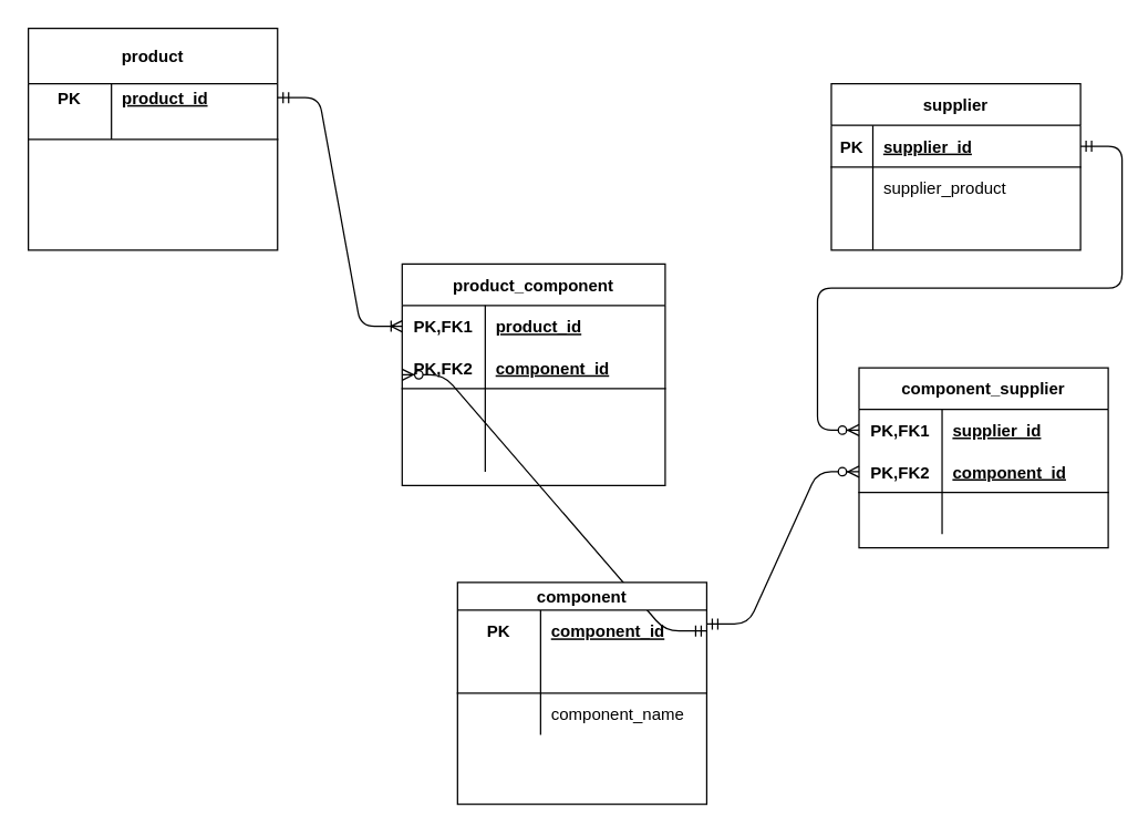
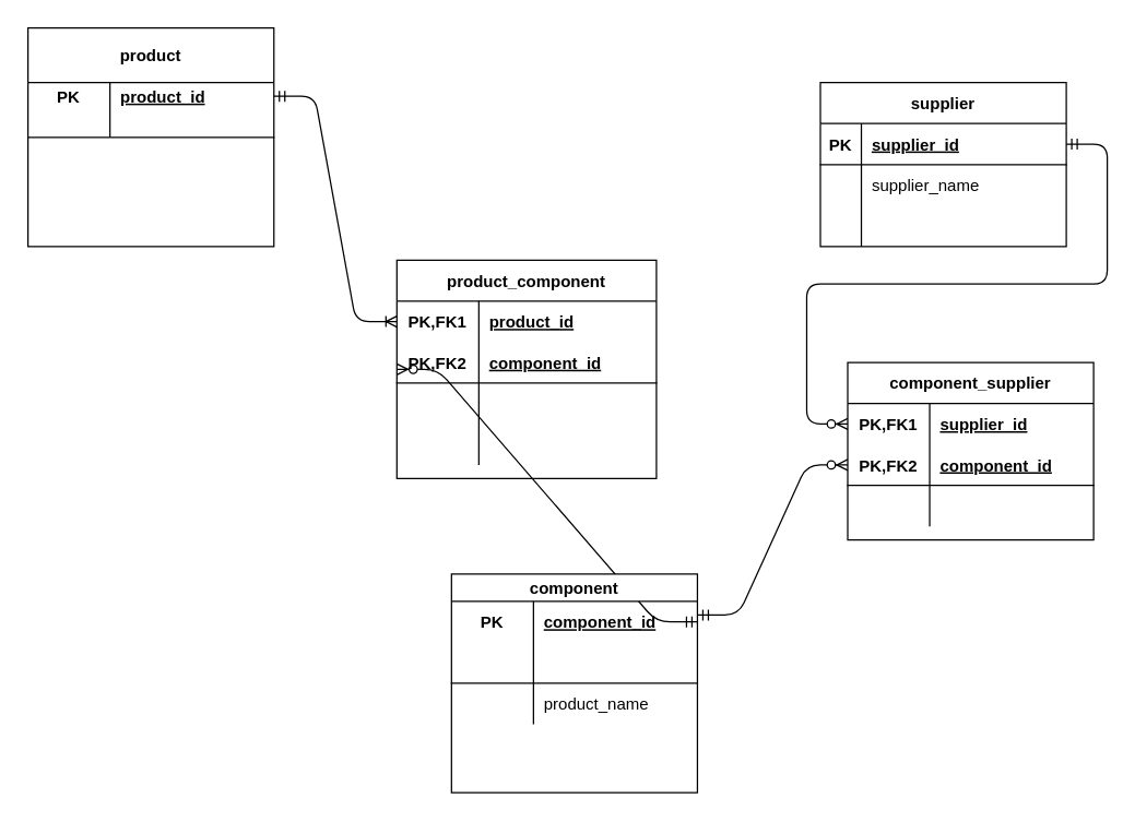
  <mxCell id="0" />
  <mxCell id="1" parent="0" />
  <mxCell id="2" value="supplier" style="shape=table;startSize=30;container=1;collapsible=1;childLayout=tableLayout;fixedRows=1;rowLines=0;fontStyle=1;align=center;resizeLast=1;" parent="1" vertex="1"><mxGeometry x="600" y="60" width="180" height="120" as="geometry" /></mxCell>
  <mxCell id="3" value="" style="shape=partialRectangle;collapsible=0;dropTarget=0;pointerEvents=0;fillColor=none;top=0;left=0;bottom=1;right=0;points=[[0,0.5],[1,0.5]];portConstraint=eastwest;" parent="2" vertex="1"><mxGeometry y="30" width="180" height="30" as="geometry" /></mxCell>
  <mxCell id="4" value="PK" style="shape=partialRectangle;connectable=0;fillColor=none;top=0;left=0;bottom=0;right=0;fontStyle=1;overflow=hidden;" parent="3" vertex="1"><mxGeometry width="30" height="30" as="geometry" /></mxCell>
  <mxCell id="5" value="supplier_id" style="shape=partialRectangle;connectable=0;fillColor=none;top=0;left=0;bottom=0;right=0;align=left;spacingLeft=6;fontStyle=5;overflow=hidden;" parent="3" vertex="1"><mxGeometry x="30" width="150" height="30" as="geometry" /></mxCell>
  <mxCell id="6" value="" style="shape=partialRectangle;collapsible=0;dropTarget=0;pointerEvents=0;fillColor=none;top=0;left=0;bottom=0;right=0;points=[[0,0.5],[1,0.5]];portConstraint=eastwest;" parent="2" vertex="1"><mxGeometry y="60" width="180" height="30" as="geometry" /></mxCell>
  <mxCell id="7" value="" style="shape=partialRectangle;connectable=0;fillColor=none;top=0;left=0;bottom=0;right=0;editable=1;overflow=hidden;" parent="6" vertex="1"><mxGeometry width="30" height="30" as="geometry" /></mxCell>
- <mxCell id="8" value="supplier_product" style="shape=partialRectangle;connectable=0;fillColor=none;top=0;left=0;bottom=0;right=0;align=left;spacingLeft=6;overflow=hidden;" parent="6" vertex="1"><mxGeometry x="30" width="150" height="30" as="geometry" /></mxCell>
+ <mxCell id="8" value="supplier_name" style="shape=partialRectangle;connectable=0;fillColor=none;top=0;left=0;bottom=0;right=0;align=left;spacingLeft=6;overflow=hidden;" parent="6" vertex="1"><mxGeometry x="30" width="150" height="30" as="geometry" /></mxCell>
  <mxCell id="9" value="" style="shape=partialRectangle;collapsible=0;dropTarget=0;pointerEvents=0;fillColor=none;top=0;left=0;bottom=0;right=0;points=[[0,0.5],[1,0.5]];portConstraint=eastwest;" parent="2" vertex="1"><mxGeometry y="90" width="180" height="30" as="geometry" /></mxCell>
  <mxCell id="10" value="" style="shape=partialRectangle;connectable=0;fillColor=none;top=0;left=0;bottom=0;right=0;editable=1;overflow=hidden;" parent="9" vertex="1"><mxGeometry width="30" height="30" as="geometry" /></mxCell>
  <mxCell id="11" value="" style="shape=partialRectangle;connectable=0;fillColor=none;top=0;left=0;bottom=0;right=0;align=left;spacingLeft=6;overflow=hidden;" parent="9" vertex="1"><mxGeometry x="30" width="150" height="30" as="geometry" /></mxCell>
  <mxCell id="12" value="product" style="shape=table;startSize=40;container=1;collapsible=1;childLayout=tableLayout;fixedRows=1;rowLines=0;fontStyle=1;align=center;resizeLast=1;" parent="1" vertex="1"><mxGeometry x="20" y="20" width="180" height="160" as="geometry" /></mxCell>
  <mxCell id="13" value="" style="shape=partialRectangle;collapsible=0;dropTarget=0;pointerEvents=0;fillColor=none;top=0;left=0;bottom=0;right=0;points=[[0,0.5],[1,0.5]];portConstraint=eastwest;" parent="12" vertex="1"><mxGeometry y="40" width="180" height="20" as="geometry" /></mxCell>
  <mxCell id="14" value="PK" style="shape=partialRectangle;connectable=0;fillColor=none;top=0;left=0;bottom=0;right=0;fontStyle=1;overflow=hidden;" parent="13" vertex="1"><mxGeometry width="60" height="20" as="geometry" /></mxCell>
  <mxCell id="15" value="product_id" style="shape=partialRectangle;connectable=0;fillColor=none;top=0;left=0;bottom=0;right=0;align=left;spacingLeft=6;fontStyle=5;overflow=hidden;" parent="13" vertex="1"><mxGeometry x="60" width="120" height="20" as="geometry" /></mxCell>
  <mxCell id="16" value="" style="shape=partialRectangle;collapsible=0;dropTarget=0;pointerEvents=0;fillColor=none;top=0;left=0;bottom=1;right=0;points=[[0,0.5],[1,0.5]];portConstraint=eastwest;" parent="12" vertex="1"><mxGeometry y="60" width="180" height="20" as="geometry" /></mxCell>
  <mxCell id="17" value="" style="shape=partialRectangle;connectable=0;fillColor=none;top=0;left=0;bottom=0;right=0;fontStyle=1;overflow=hidden;" parent="16" vertex="1"><mxGeometry width="60" height="20" as="geometry" /></mxCell>
  <mxCell id="18" value="" style="shape=partialRectangle;connectable=0;fillColor=none;top=0;left=0;bottom=0;right=0;align=left;spacingLeft=6;fontStyle=5;overflow=hidden;" parent="16" vertex="1"><mxGeometry x="60" width="120" height="20" as="geometry" /></mxCell>
  <mxCell id="19" value="" style="shape=partialRectangle;collapsible=0;dropTarget=0;pointerEvents=0;fillColor=none;top=0;left=0;bottom=0;right=0;points=[[0,0.5],[1,0.5]];portConstraint=eastwest;" parent="12" vertex="1"><mxGeometry y="80" width="180" height="30" as="geometry" /></mxCell>
  <mxCell id="20" value="" style="shape=partialRectangle;connectable=0;fillColor=none;top=0;left=0;bottom=0;right=0;editable=1;overflow=hidden;" parent="19" vertex="1"><mxGeometry width="60" height="30" as="geometry" /></mxCell>
  <mxCell id="21" value="" style="shape=partialRectangle;collapsible=0;dropTarget=0;pointerEvents=0;fillColor=none;top=0;left=0;bottom=0;right=0;points=[[0,0.5],[1,0.5]];portConstraint=eastwest;" parent="12" vertex="1"><mxGeometry y="110" width="180" height="30" as="geometry" /></mxCell>
  <mxCell id="22" value="" style="shape=partialRectangle;connectable=0;fillColor=none;top=0;left=0;bottom=0;right=0;editable=1;overflow=hidden;" parent="21" vertex="1"><mxGeometry width="60" height="30" as="geometry" /></mxCell>
  <mxCell id="23" value="component_supplier" style="shape=table;startSize=30;container=1;collapsible=1;childLayout=tableLayout;fixedRows=1;rowLines=0;fontStyle=1;align=center;resizeLast=1;" parent="1" vertex="1"><mxGeometry x="620" y="265" width="180" height="130" as="geometry" /></mxCell>
  <mxCell id="24" value="" style="shape=partialRectangle;collapsible=0;dropTarget=0;pointerEvents=0;fillColor=none;top=0;left=0;bottom=0;right=0;points=[[0,0.5],[1,0.5]];portConstraint=eastwest;" parent="23" vertex="1"><mxGeometry y="30" width="180" height="30" as="geometry" /></mxCell>
  <mxCell id="25" value="PK,FK1" style="shape=partialRectangle;connectable=0;fillColor=none;top=0;left=0;bottom=0;right=0;fontStyle=1;overflow=hidden;" parent="24" vertex="1"><mxGeometry width="60" height="30" as="geometry" /></mxCell>
  <mxCell id="26" value="supplier_id" style="shape=partialRectangle;connectable=0;fillColor=none;top=0;left=0;bottom=0;right=0;align=left;spacingLeft=6;fontStyle=5;overflow=hidden;" parent="24" vertex="1"><mxGeometry x="60" width="120" height="30" as="geometry" /></mxCell>
  <mxCell id="27" value="" style="shape=partialRectangle;collapsible=0;dropTarget=0;pointerEvents=0;fillColor=none;top=0;left=0;bottom=1;right=0;points=[[0,0.5],[1,0.5]];portConstraint=eastwest;" parent="23" vertex="1"><mxGeometry y="60" width="180" height="30" as="geometry" /></mxCell>
  <mxCell id="28" value="PK,FK2" style="shape=partialRectangle;connectable=0;fillColor=none;top=0;left=0;bottom=0;right=0;fontStyle=1;overflow=hidden;" parent="27" vertex="1"><mxGeometry width="60" height="30" as="geometry" /></mxCell>
  <mxCell id="29" value="component_id" style="shape=partialRectangle;connectable=0;fillColor=none;top=0;left=0;bottom=0;right=0;align=left;spacingLeft=6;fontStyle=5;overflow=hidden;" parent="27" vertex="1"><mxGeometry x="60" width="120" height="30" as="geometry" /></mxCell>
  <mxCell id="30" value="" style="shape=partialRectangle;collapsible=0;dropTarget=0;pointerEvents=0;fillColor=none;top=0;left=0;bottom=0;right=0;points=[[0,0.5],[1,0.5]];portConstraint=eastwest;" parent="23" vertex="1"><mxGeometry y="90" width="180" height="30" as="geometry" /></mxCell>
  <mxCell id="31" value="" style="shape=partialRectangle;connectable=0;fillColor=none;top=0;left=0;bottom=0;right=0;editable=1;overflow=hidden;" parent="30" vertex="1"><mxGeometry width="60" height="30" as="geometry" /></mxCell>
  <mxCell id="32" value="" style="shape=partialRectangle;connectable=0;fillColor=none;top=0;left=0;bottom=0;right=0;align=left;spacingLeft=6;overflow=hidden;" parent="30" vertex="1"><mxGeometry x="60" width="120" height="30" as="geometry" /></mxCell>
  <mxCell id="33" value="" style="edgeStyle=entityRelationEdgeStyle;fontSize=12;html=1;endArrow=ERzeroToMany;startArrow=ERmandOne;exitX=1;exitY=0.5;exitDx=0;exitDy=0;entryX=0;entryY=0.5;entryDx=0;entryDy=0;" edge="1" parent="1" source="35" target="46"><mxGeometry width="100" height="100" relative="1" as="geometry"><mxPoint x="350" y="350" as="sourcePoint" /><mxPoint x="210" y="290" as="targetPoint" /></mxGeometry></mxCell>
  <mxCell id="34" value="component" style="shape=table;startSize=20;container=1;collapsible=1;childLayout=tableLayout;fixedRows=1;rowLines=0;fontStyle=1;align=center;resizeLast=1;" parent="1" vertex="1"><mxGeometry x="330" y="420" width="180" height="160" as="geometry" /></mxCell>
  <mxCell id="35" value="" style="shape=partialRectangle;collapsible=0;dropTarget=0;pointerEvents=0;fillColor=none;top=0;left=0;bottom=0;right=0;points=[[0,0.5],[1,0.5]];portConstraint=eastwest;" parent="34" vertex="1"><mxGeometry y="20" width="180" height="30" as="geometry" /></mxCell>
  <mxCell id="36" value="PK" style="shape=partialRectangle;connectable=0;fillColor=none;top=0;left=0;bottom=0;right=0;fontStyle=1;overflow=hidden;" parent="35" vertex="1"><mxGeometry width="60" height="30" as="geometry" /></mxCell>
  <mxCell id="37" value="component_id" style="shape=partialRectangle;connectable=0;fillColor=none;top=0;left=0;bottom=0;right=0;align=left;spacingLeft=6;fontStyle=5;overflow=hidden;" parent="35" vertex="1"><mxGeometry x="60" width="120" height="30" as="geometry" /></mxCell>
  <mxCell id="38" value="" style="shape=partialRectangle;collapsible=0;dropTarget=0;pointerEvents=0;fillColor=none;top=0;left=0;bottom=1;right=0;points=[[0,0.5],[1,0.5]];portConstraint=eastwest;" parent="34" vertex="1"><mxGeometry y="50" width="180" height="30" as="geometry" /></mxCell>
  <mxCell id="39" value="" style="shape=partialRectangle;connectable=0;fillColor=none;top=0;left=0;bottom=0;right=0;fontStyle=1;overflow=hidden;" parent="38" vertex="1"><mxGeometry width="60" height="30" as="geometry" /></mxCell>
  <mxCell id="40" value="" style="shape=partialRectangle;connectable=0;fillColor=none;top=0;left=0;bottom=0;right=0;align=left;spacingLeft=6;fontStyle=5;overflow=hidden;" parent="38" vertex="1"><mxGeometry x="60" width="120" height="30" as="geometry" /></mxCell>
  <mxCell id="41" value="" style="shape=partialRectangle;collapsible=0;dropTarget=0;pointerEvents=0;fillColor=none;top=0;left=0;bottom=0;right=0;points=[[0,0.5],[1,0.5]];portConstraint=eastwest;" parent="34" vertex="1"><mxGeometry y="80" width="180" height="30" as="geometry" /></mxCell>
  <mxCell id="42" value="" style="shape=partialRectangle;connectable=0;fillColor=none;top=0;left=0;bottom=0;right=0;editable=1;overflow=hidden;" parent="41" vertex="1"><mxGeometry width="60" height="30" as="geometry" /></mxCell>
- <mxCell id="43" value="component_name" style="shape=partialRectangle;connectable=0;fillColor=none;top=0;left=0;bottom=0;right=0;align=left;spacingLeft=6;overflow=hidden;" parent="41" vertex="1"><mxGeometry x="60" width="120" height="30" as="geometry" /></mxCell>
+ <mxCell id="43" value="product_name" style="shape=partialRectangle;connectable=0;fillColor=none;top=0;left=0;bottom=0;right=0;align=left;spacingLeft=6;overflow=hidden;" parent="41" vertex="1"><mxGeometry x="60" width="120" height="30" as="geometry" /></mxCell>
  <mxCell id="44" value="" style="shape=partialRectangle;collapsible=0;dropTarget=0;pointerEvents=0;fillColor=none;top=0;left=0;bottom=0;right=0;points=[[0,0.5],[1,0.5]];portConstraint=eastwest;" parent="34" vertex="1"><mxGeometry y="110" width="180" height="30" as="geometry" /></mxCell>
  <mxCell id="45" value="" style="shape=partialRectangle;connectable=0;fillColor=none;top=0;left=0;bottom=0;right=0;editable=1;overflow=hidden;" parent="44" vertex="1"><mxGeometry width="60" height="30" as="geometry" /></mxCell>
  <mxCell id="46" value="product_component" style="shape=table;startSize=30;container=1;collapsible=1;childLayout=tableLayout;fixedRows=1;rowLines=0;fontStyle=1;align=center;resizeLast=1;" parent="1" vertex="1"><mxGeometry x="290" y="190" width="190" height="160" as="geometry" /></mxCell>
  <mxCell id="47" value="" style="shape=partialRectangle;collapsible=0;dropTarget=0;pointerEvents=0;fillColor=none;top=0;left=0;bottom=0;right=0;points=[[0,0.5],[1,0.5]];portConstraint=eastwest;" parent="46" vertex="1"><mxGeometry y="30" width="190" height="30" as="geometry" /></mxCell>
  <mxCell id="48" value="PK,FK1" style="shape=partialRectangle;connectable=0;fillColor=none;top=0;left=0;bottom=0;right=0;fontStyle=1;overflow=hidden;" parent="47" vertex="1"><mxGeometry width="60" height="30" as="geometry" /></mxCell>
  <mxCell id="49" value="product_id" style="shape=partialRectangle;connectable=0;fillColor=none;top=0;left=0;bottom=0;right=0;align=left;spacingLeft=6;fontStyle=5;overflow=hidden;" parent="47" vertex="1"><mxGeometry x="60" width="130" height="30" as="geometry" /></mxCell>
  <mxCell id="50" value="" style="shape=partialRectangle;collapsible=0;dropTarget=0;pointerEvents=0;fillColor=none;top=0;left=0;bottom=1;right=0;points=[[0,0.5],[1,0.5]];portConstraint=eastwest;" parent="46" vertex="1"><mxGeometry y="60" width="190" height="30" as="geometry" /></mxCell>
  <mxCell id="51" value="PK,FK2" style="shape=partialRectangle;connectable=0;fillColor=none;top=0;left=0;bottom=0;right=0;fontStyle=1;overflow=hidden;" parent="50" vertex="1"><mxGeometry width="60" height="30" as="geometry" /></mxCell>
  <mxCell id="52" value="component_id" style="shape=partialRectangle;connectable=0;fillColor=none;top=0;left=0;bottom=0;right=0;align=left;spacingLeft=6;fontStyle=5;overflow=hidden;" parent="50" vertex="1"><mxGeometry x="60" width="130" height="30" as="geometry" /></mxCell>
  <mxCell id="53" value="" style="shape=partialRectangle;collapsible=0;dropTarget=0;pointerEvents=0;fillColor=none;top=0;left=0;bottom=0;right=0;points=[[0,0.5],[1,0.5]];portConstraint=eastwest;" parent="46" vertex="1"><mxGeometry y="90" width="190" height="30" as="geometry" /></mxCell>
  <mxCell id="54" value="" style="shape=partialRectangle;connectable=0;fillColor=none;top=0;left=0;bottom=0;right=0;editable=1;overflow=hidden;" parent="53" vertex="1"><mxGeometry width="60" height="30" as="geometry" /></mxCell>
  <mxCell id="55" value="" style="shape=partialRectangle;connectable=0;fillColor=none;top=0;left=0;bottom=0;right=0;align=left;spacingLeft=6;overflow=hidden;" parent="53" vertex="1"><mxGeometry x="60" width="130" height="30" as="geometry" /></mxCell>
  <mxCell id="56" value="" style="shape=partialRectangle;collapsible=0;dropTarget=0;pointerEvents=0;fillColor=none;top=0;left=0;bottom=0;right=0;points=[[0,0.5],[1,0.5]];portConstraint=eastwest;" parent="46" vertex="1"><mxGeometry y="120" width="190" height="30" as="geometry" /></mxCell>
  <mxCell id="57" value="" style="shape=partialRectangle;connectable=0;fillColor=none;top=0;left=0;bottom=0;right=0;editable=1;overflow=hidden;" parent="56" vertex="1"><mxGeometry width="60" height="30" as="geometry" /></mxCell>
  <mxCell id="58" value="" style="shape=partialRectangle;connectable=0;fillColor=none;top=0;left=0;bottom=0;right=0;align=left;spacingLeft=6;overflow=hidden;" parent="56" vertex="1"><mxGeometry x="60" width="130" height="30" as="geometry" /></mxCell>
  <mxCell id="59" value="" style="edgeStyle=entityRelationEdgeStyle;fontSize=12;html=1;endArrow=ERoneToMany;startArrow=ERmandOne;exitX=1;exitY=0.5;exitDx=0;exitDy=0;entryX=0;entryY=0.5;entryDx=0;entryDy=0;" edge="1" parent="1" source="13" target="47"><mxGeometry width="100" height="100" relative="1" as="geometry"><mxPoint x="350" y="350" as="sourcePoint" /><mxPoint x="450" y="250" as="targetPoint" /></mxGeometry></mxCell>
  <mxCell id="60" value="" style="edgeStyle=entityRelationEdgeStyle;fontSize=12;html=1;endArrow=ERzeroToMany;startArrow=ERmandOne;" edge="1" parent="1"><mxGeometry width="100" height="100" relative="1" as="geometry"><mxPoint x="510" y="450" as="sourcePoint" /><mxPoint x="620" y="340" as="targetPoint" /></mxGeometry></mxCell>
  <mxCell id="61" value="" style="edgeStyle=entityRelationEdgeStyle;fontSize=12;html=1;endArrow=ERzeroToMany;startArrow=ERmandOne;exitX=1;exitY=0.5;exitDx=0;exitDy=0;" edge="1" parent="1" source="3"><mxGeometry width="100" height="100" relative="1" as="geometry"><mxPoint x="490" y="550" as="sourcePoint" /><mxPoint x="620" y="310" as="targetPoint" /></mxGeometry></mxCell>
